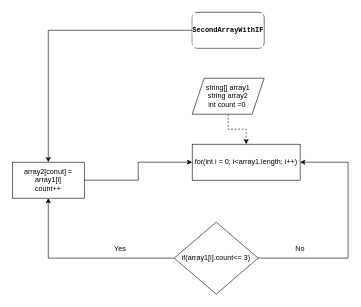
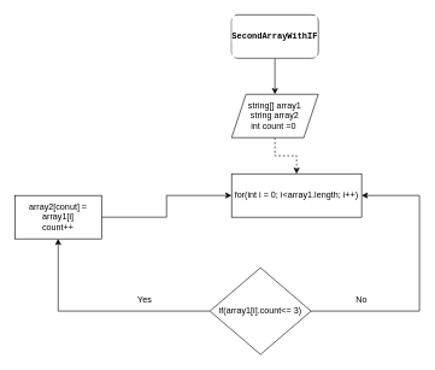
  <mxCell id="0" />
  <mxCell id="1" parent="0" />
- <mxCell id="2" style="edgeStyle=orthogonalEdgeStyle;rounded=0;orthogonalLoop=1;jettySize=auto;html=1;" edge="1" parent="1" source="3" target="11"><mxGeometry relative="1" as="geometry" /></mxCell>
+ <mxCell id="2" style="edgeStyle=orthogonalEdgeStyle;rounded=0;orthogonalLoop=1;jettySize=auto;html=1;entryX=0.5;entryY=0;entryDx=0;entryDy=0;" edge="1" parent="1" source="3" target="5"><mxGeometry relative="1" as="geometry" /></mxCell>
  <mxCell id="3" value="&lt;div style=&quot;font-family: Consolas, &amp;quot;Courier New&amp;quot;, monospace; font-size: 14px; line-height: 19px;&quot;&gt;&lt;h5 style=&quot;line-height: 19px;&quot;&gt;&lt;span style=&quot;background-color: rgb(255, 255, 255);&quot;&gt;SecondArrayWithIF&lt;/span&gt;&lt;/h5&gt;&lt;/div&gt;" style="rounded=1;whiteSpace=wrap;html=1;labelBackgroundColor=default;fontColor=#000000;labelBorderColor=none;" vertex="1" parent="1"><mxGeometry x="320" y="20" width="120" height="60" as="geometry" /></mxCell>
  <mxCell id="4" style="edgeStyle=orthogonalEdgeStyle;rounded=0;orthogonalLoop=1;jettySize=auto;html=1;entryX=0.5;entryY=0;entryDx=0;entryDy=0;dashed=1;" edge="1" parent="1" source="5" target="9"><mxGeometry relative="1" as="geometry" /></mxCell>
  <mxCell id="5" value="string[] array1&lt;br&gt;string array2&lt;br&gt;int count =0&amp;nbsp;" style="shape=parallelogram;perimeter=parallelogramPerimeter;whiteSpace=wrap;html=1;fixedSize=1;" vertex="1" parent="1"><mxGeometry x="320" y="130" width="120" height="60" as="geometry" /></mxCell>
  <mxCell id="6" style="edgeStyle=orthogonalEdgeStyle;rounded=0;orthogonalLoop=1;jettySize=auto;html=1;entryX=1;entryY=0.5;entryDx=0;entryDy=0;" edge="1" parent="1" source="8" target="9"><mxGeometry relative="1" as="geometry"><mxPoint x="530" y="270" as="targetPoint" /><Array as="points"><mxPoint x="580" y="430" /><mxPoint x="580" y="270" /></Array></mxGeometry></mxCell>
  <mxCell id="7" style="edgeStyle=orthogonalEdgeStyle;rounded=0;orthogonalLoop=1;jettySize=auto;html=1;entryX=0.5;entryY=1;entryDx=0;entryDy=0;" edge="1" parent="1" source="8" target="11"><mxGeometry relative="1" as="geometry" /></mxCell>
  <mxCell id="8" value="if(array1[i].count&amp;lt;= 3)" style="rhombus;whiteSpace=wrap;html=1;" vertex="1" parent="1"><mxGeometry x="290" y="370" width="140" height="120" as="geometry" /></mxCell>
  <mxCell id="9" value="for(int i = 0; i&amp;lt;array1.length; i++)" style="rounded=0;whiteSpace=wrap;html=1;" vertex="1" parent="1"><mxGeometry x="320" y="240" width="180" height="60" as="geometry" /></mxCell>
  <mxCell id="10" style="edgeStyle=orthogonalEdgeStyle;rounded=0;orthogonalLoop=1;jettySize=auto;html=1;" edge="1" parent="1" source="11" target="9"><mxGeometry relative="1" as="geometry" /></mxCell>
  <mxCell id="11" value="array2[conut] = array1[i]&lt;br&gt;count++" style="rounded=0;whiteSpace=wrap;html=1;" vertex="1" parent="1"><mxGeometry x="20" y="270" width="120" height="60" as="geometry" /></mxCell>
  <mxCell id="12" value="No" style="text;html=1;strokeColor=none;fillColor=none;align=center;verticalAlign=middle;whiteSpace=wrap;rounded=0;labelBackgroundColor=#FFFFFF;labelBorderColor=none;fontColor=#000000;" vertex="1" parent="1"><mxGeometry x="470" y="400" width="60" height="30" as="geometry" /></mxCell>
  <mxCell id="13" value="Yes" style="text;html=1;strokeColor=none;fillColor=none;align=center;verticalAlign=middle;whiteSpace=wrap;rounded=0;labelBackgroundColor=#FFFFFF;labelBorderColor=none;fontColor=#000000;" vertex="1" parent="1"><mxGeometry x="170" y="400" width="60" height="30" as="geometry" /></mxCell>
